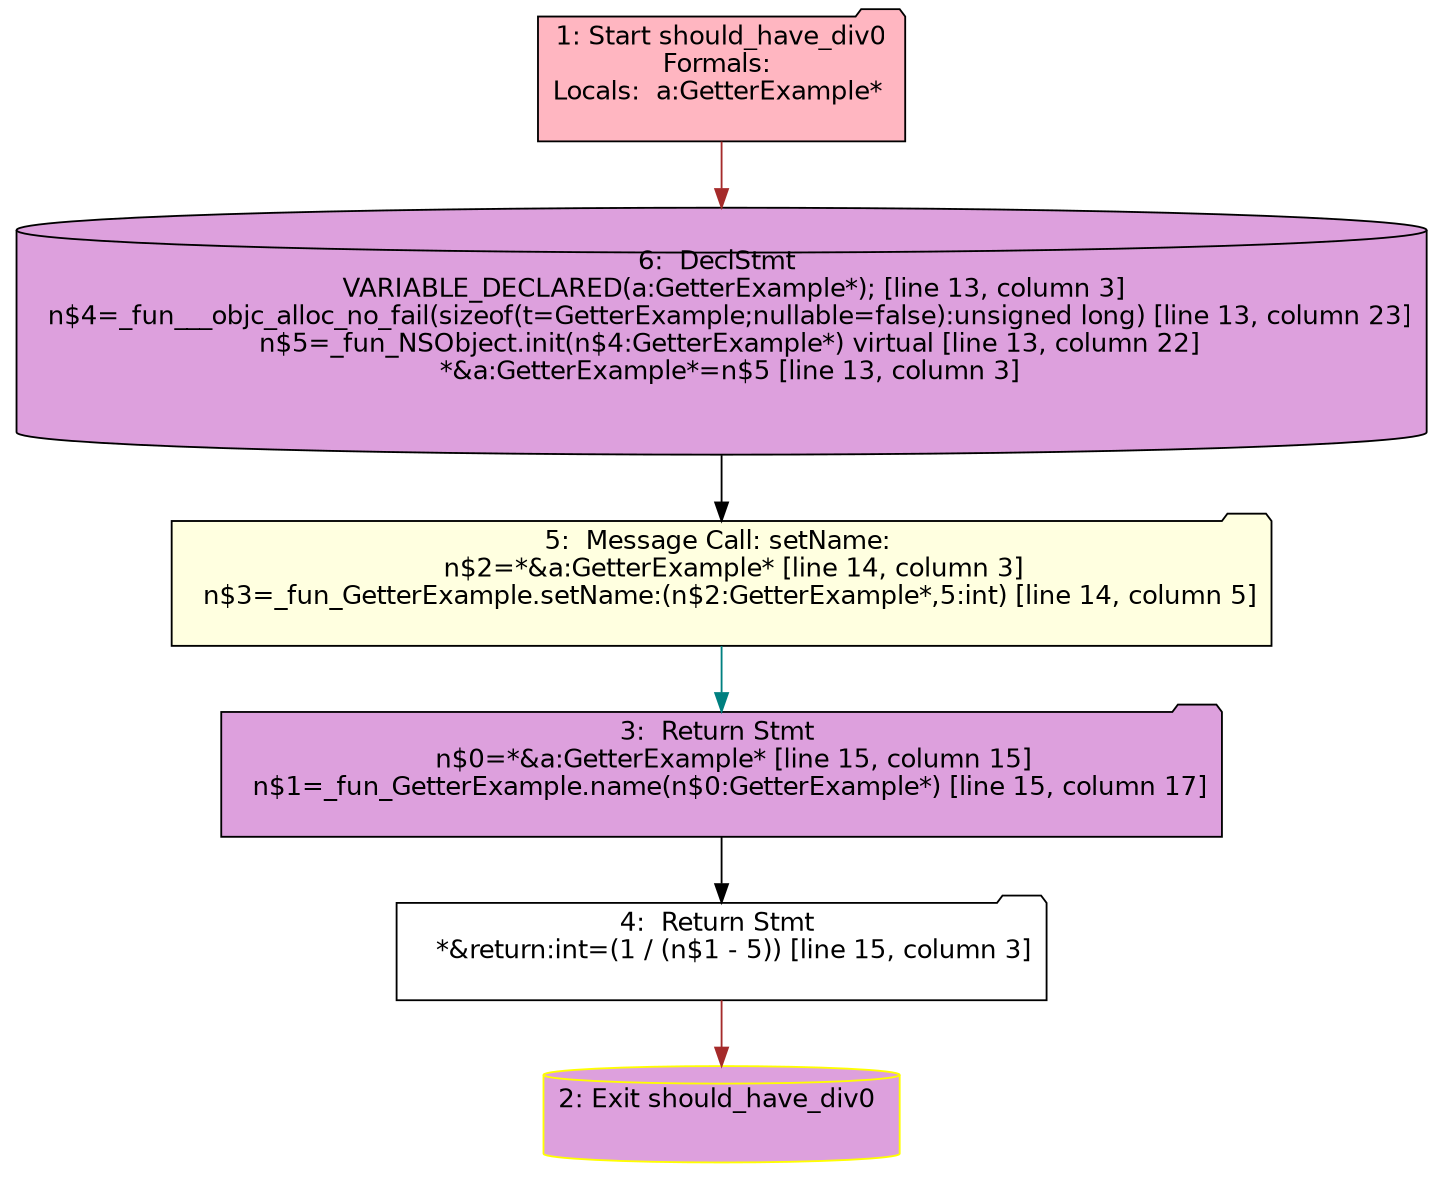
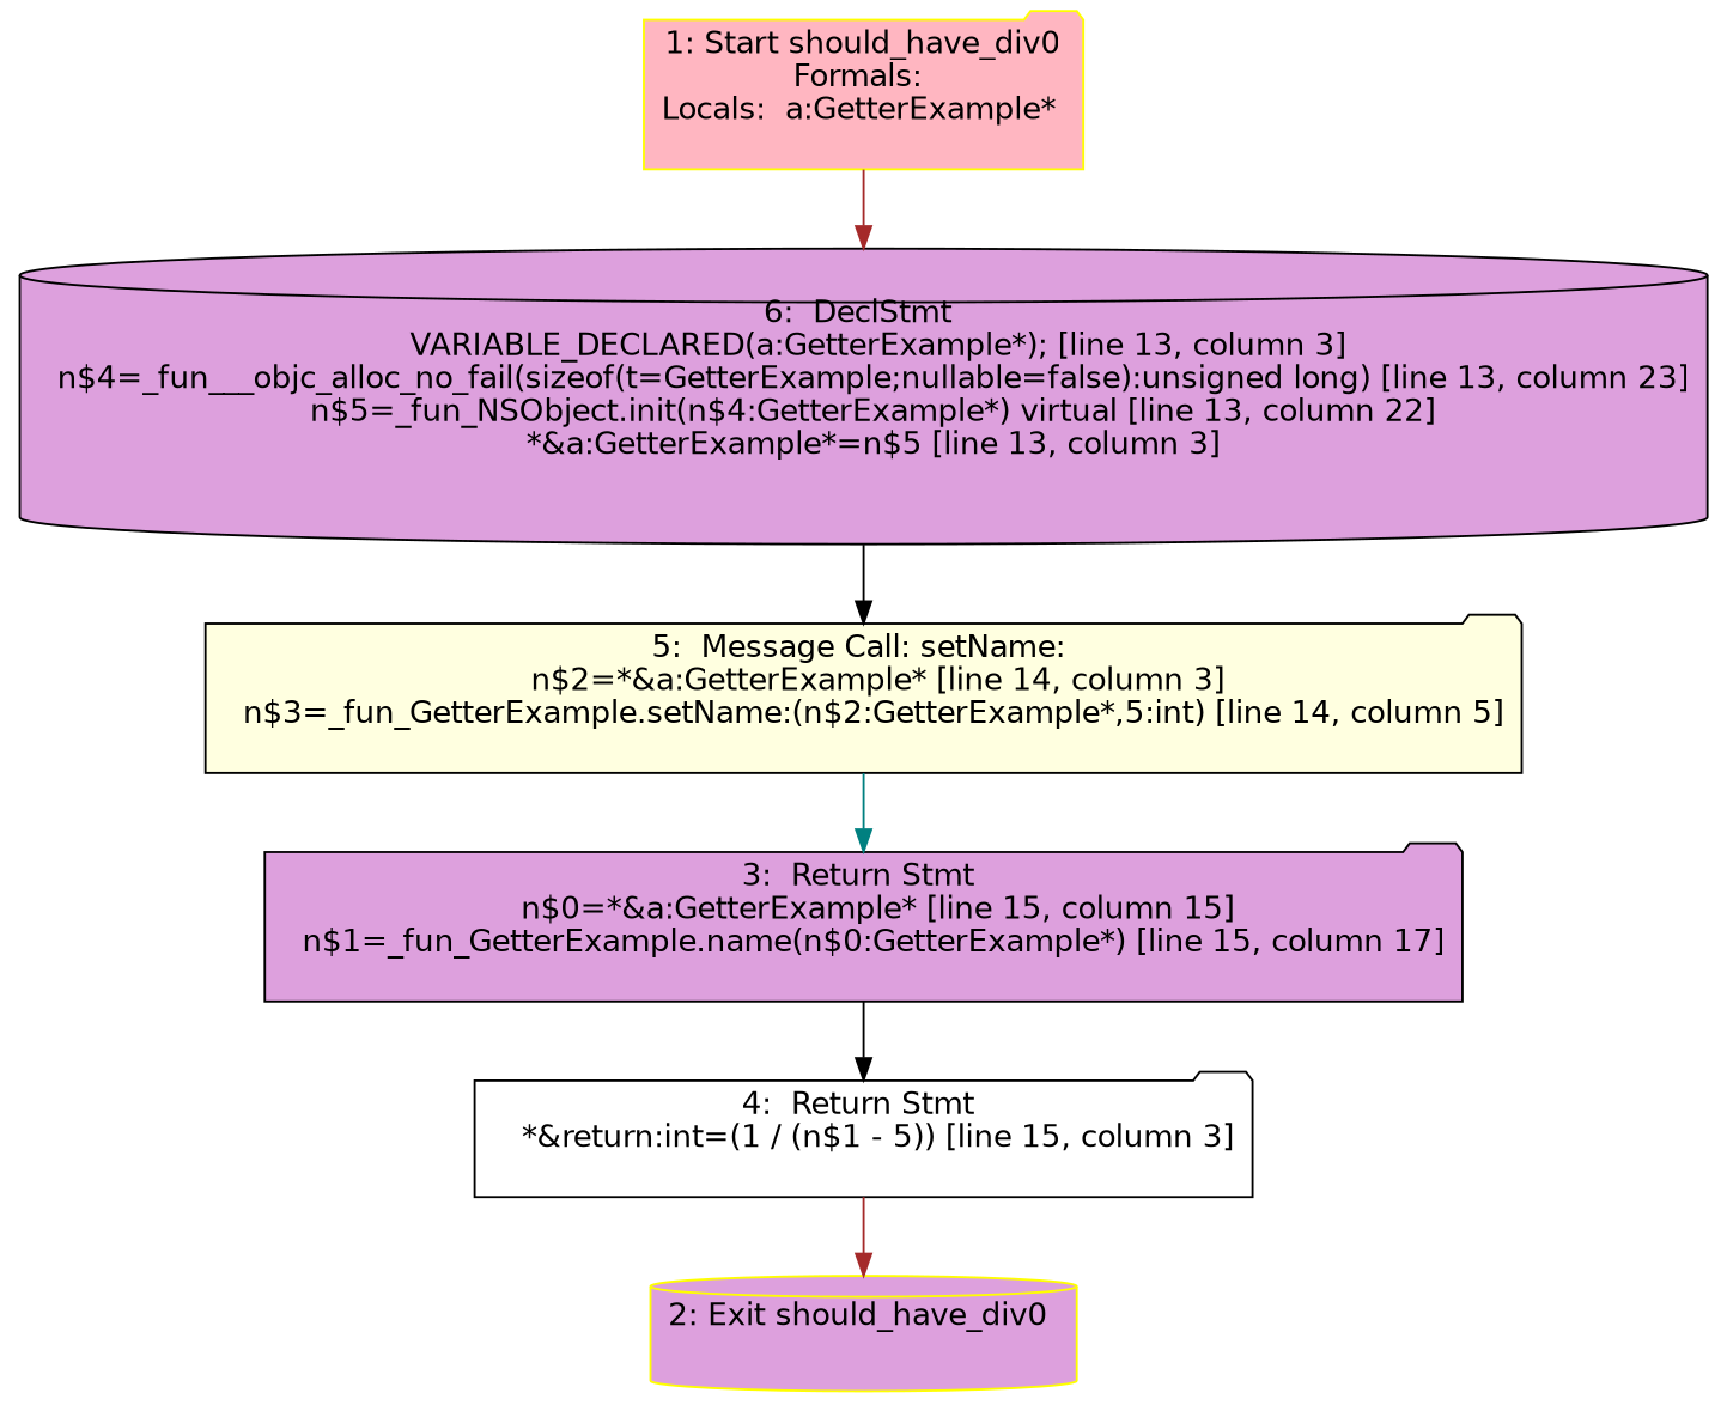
  digraph {
    fontname="DejaVu Sans"
    node [style=filled fillcolor=plum shape=folder fontname="DejaVu Sans"]
    edge [color=brown fontname="DejaVu Sans"]
-   n1 [color=black label="1: Start should_have_div0\nFormals: \nLocals:  a:GetterExample* \n  " fillcolor=lightpink]
+   n1 [color=yellow label="1: Start should_have_div0\nFormals: \nLocals:  a:GetterExample* \n  " fillcolor=lightpink]
    n2 [label="6:  DeclStmt \n   VARIABLE_DECLARED(a:GetterExample*); [line 13, column 3]\n  n$4=_fun___objc_alloc_no_fail(sizeof(t=GetterExample;nullable=false):unsigned long) [line 13, column 23]\n  n$5=_fun_NSObject.init(n$4:GetterExample*) virtual [line 13, column 22]\n  *&a:GetterExample*=n$5 [line 13, column 3]\n " shape=cylinder]
    n3 [label="5:  Message Call: setName: \n   n$2=*&a:GetterExample* [line 14, column 3]\n  n$3=_fun_GetterExample.setName:(n$2:GetterExample*,5:int) [line 14, column 5]\n " fillcolor=lightyellow]
    n4 [color=yellow label="2: Exit should_have_div0 \n  " shape=cylinder]
    n5 [label="3:  Return Stmt \n   n$0=*&a:GetterExample* [line 15, column 15]\n  n$1=_fun_GetterExample.name(n$0:GetterExample*) [line 15, column 17]\n "]
    n6 [label="4:  Return Stmt \n   *&return:int=(1 / (n$1 - 5)) [line 15, column 3]\n " fillcolor=white]
    n1 -> n2
    n2 -> n3 [color=black]
    n3 -> n5 [color=teal]
    n5 -> n6 [color=black]
    n6 -> n4
  }
